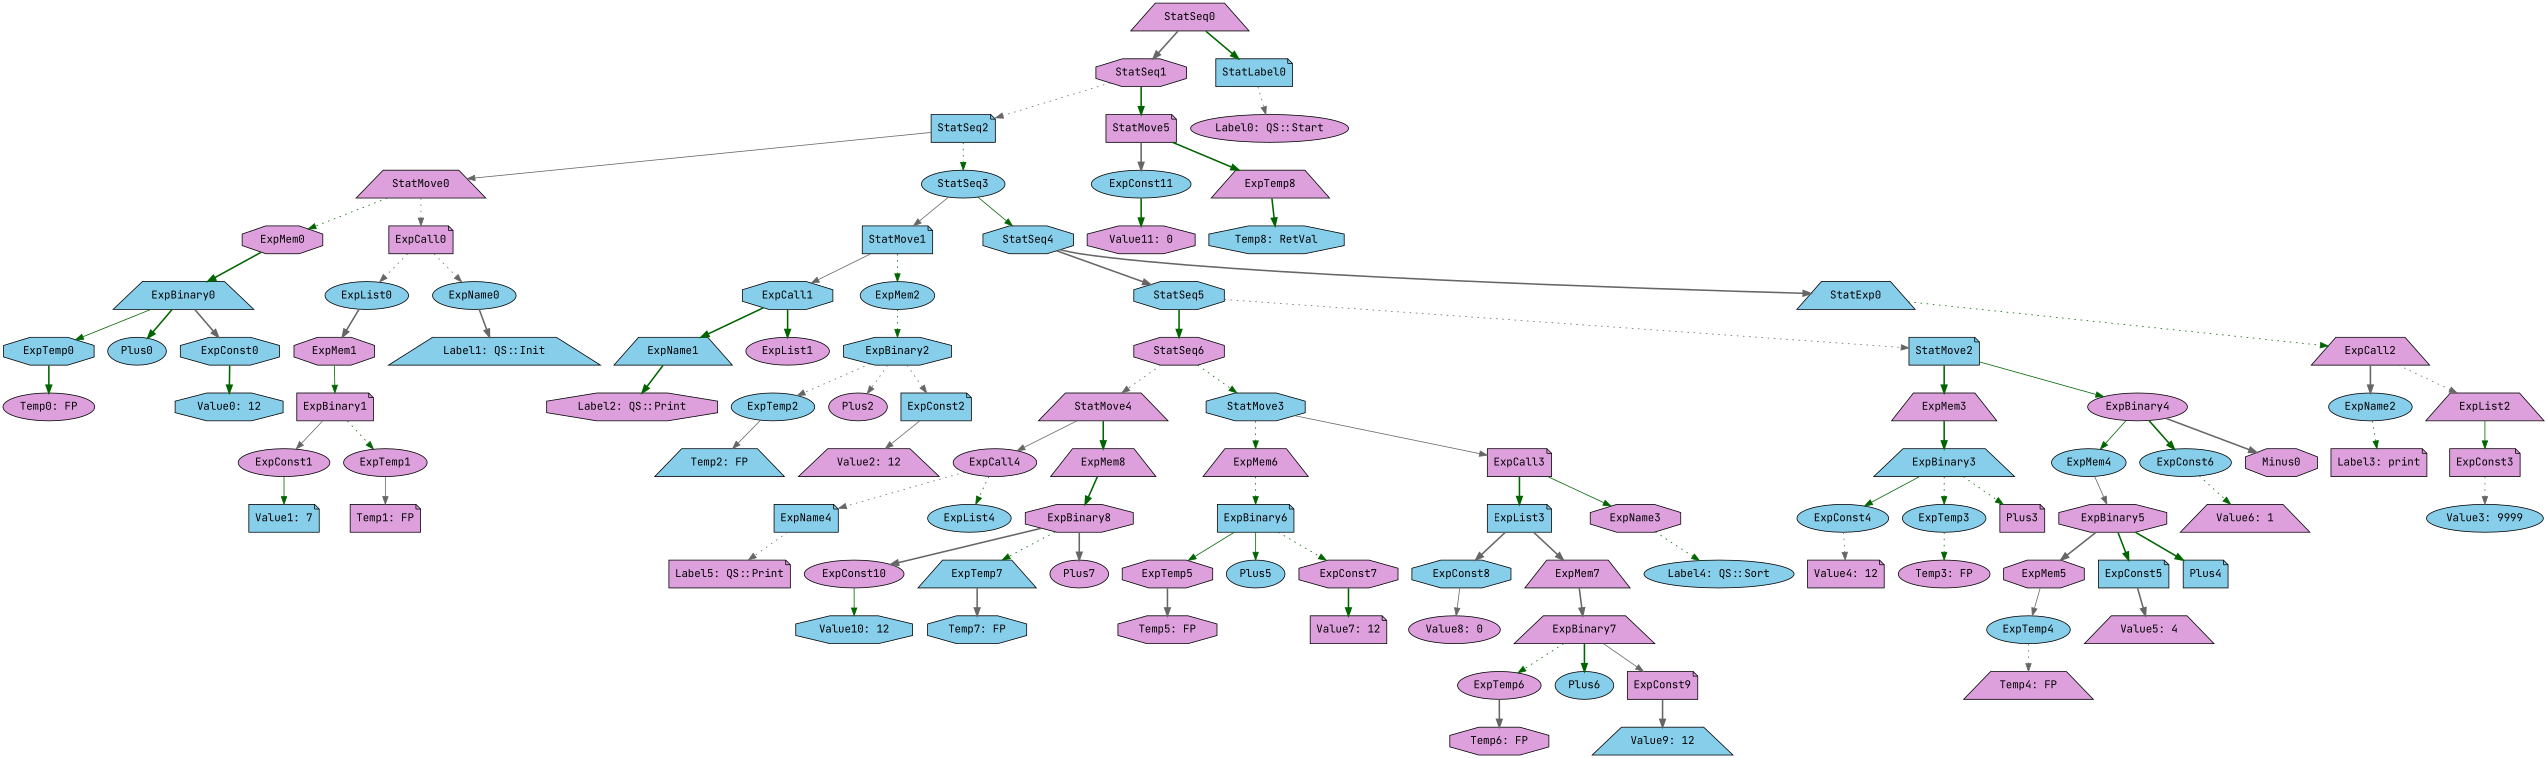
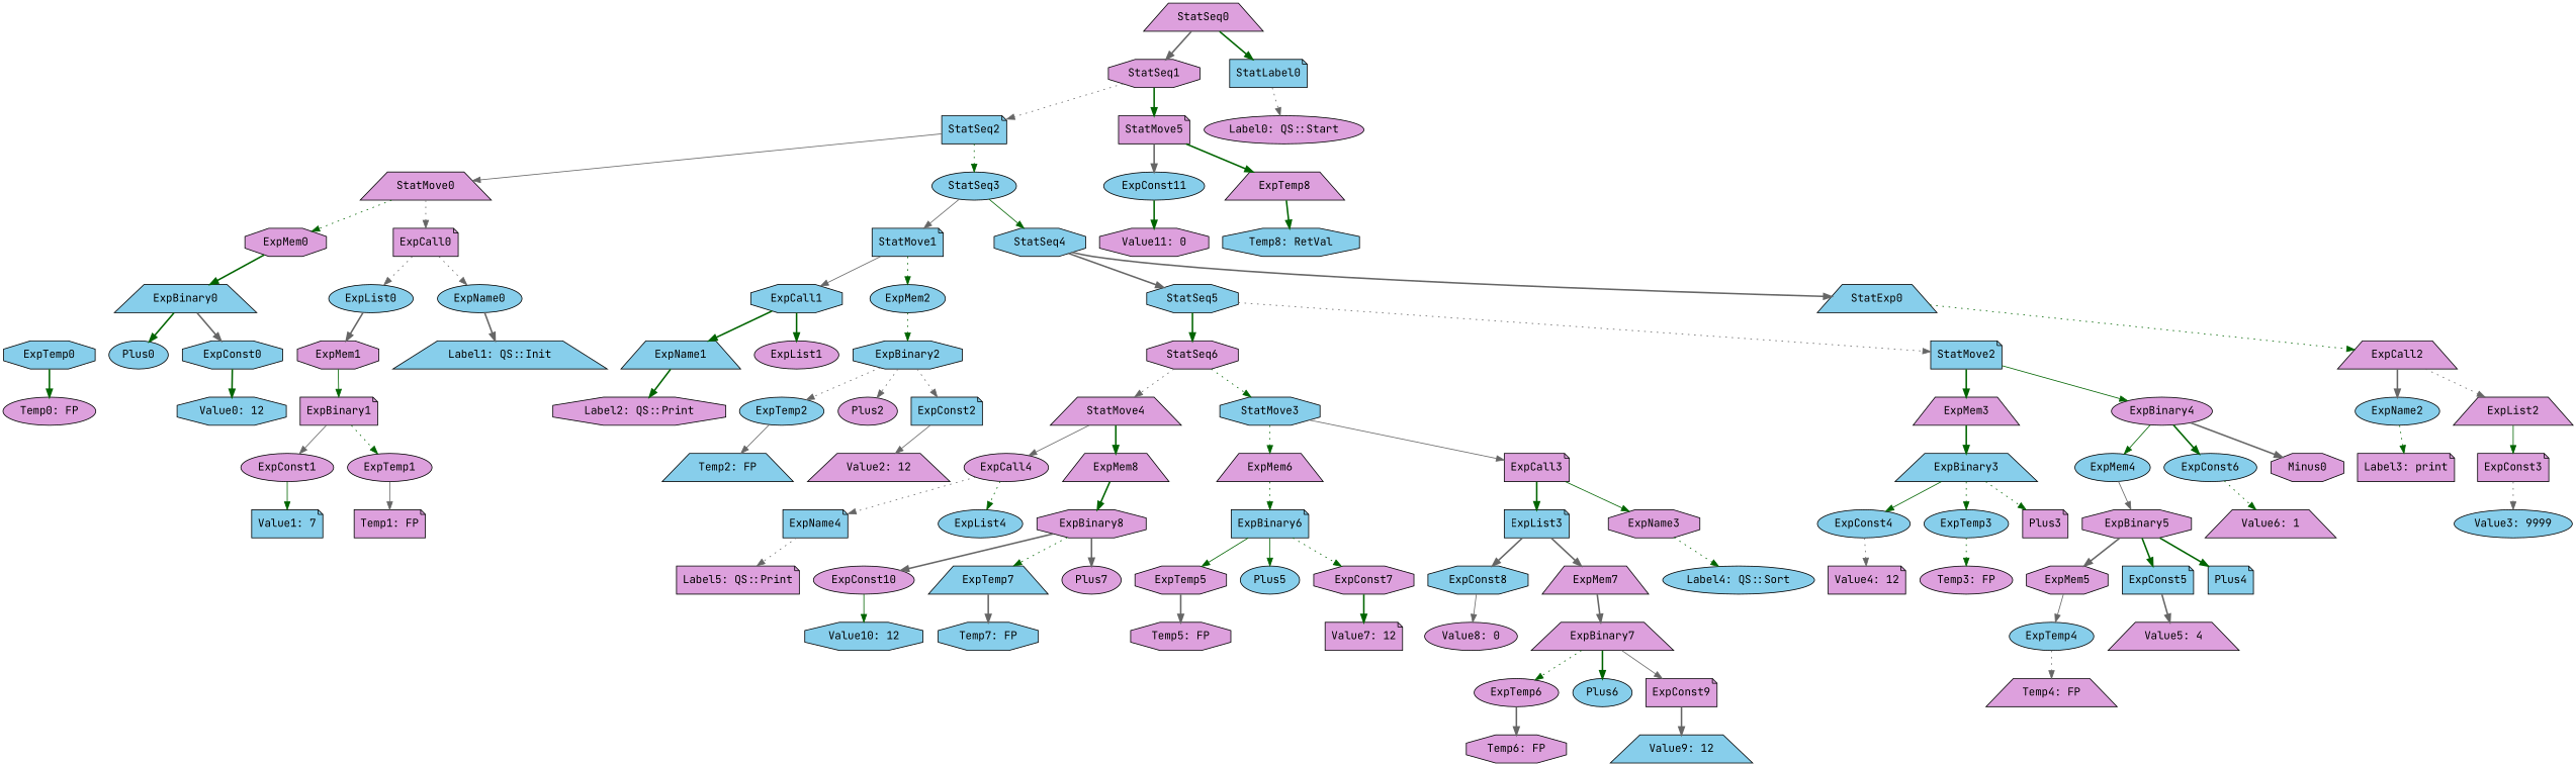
  digraph {
    fontname="JetBrains Mono"
    ordering=out
    node [fillcolor=plum fontname="JetBrains Mono" shape=ellipse style=filled]
    edge [color=darkgreen fontname="JetBrains Mono" style=bold]
    ExpConst11 [fillcolor=skyblue]
    "Value11: 0" [shape=octagon]
    ExpName4 [fillcolor=skyblue shape=note]
    ExpCall4
    ExpList4 [fillcolor=skyblue]
    "Label5: QS::Print" [shape=note]
    StatSeq1 [shape=octagon]
    StatSeq2 [fillcolor=skyblue shape=note]
    StatMove5 [shape=note]
    StatMove0 [shape=trapezium]
    StatSeq3 [fillcolor=skyblue]
    ExpTemp8 [shape=trapezium]
    ExpMem0 [shape=octagon]
    ExpCall0 [shape=note]
    StatMove1 [fillcolor=skyblue shape=note]
    StatSeq4 [fillcolor=skyblue shape=octagon]
    "Temp8: RetVal" [fillcolor=skyblue shape=octagon]
    ExpMem8 [shape=trapezium]
    ExpBinary8 [shape=octagon]
    ExpConst10
    ExpTemp7 [fillcolor=skyblue shape=trapezium]
    Plus7
    "Value10: 12" [fillcolor=skyblue shape=octagon]
    "Temp7: FP" [fillcolor=skyblue shape=octagon]
    StatMove4 [shape=trapezium]
    StatSeq6 [shape=octagon]
    StatMove3 [fillcolor=skyblue shape=octagon]
    ExpMem6 [shape=trapezium]
    ExpCall3 [shape=note]
    ExpBinary6 [fillcolor=skyblue shape=note]
    ExpList3 [fillcolor=skyblue shape=note]
    ExpName3 [shape=octagon]
    ExpBinary7 [shape=trapezium]
    ExpTemp6
    Plus6 [fillcolor=skyblue]
    ExpConst9 [shape=note]
    "Temp6: FP" [shape=octagon]
    "Value9: 12" [fillcolor=skyblue shape=trapezium]
    ExpConst8 [fillcolor=skyblue shape=octagon]
    ExpMem7 [shape=trapezium]
    "Value8: 0"
    "Label4: QS::Sort" [fillcolor=skyblue]
    ExpTemp5 [shape=octagon]
    Plus5 [fillcolor=skyblue]
    ExpConst7 [shape=octagon]
    ExpCall2 [shape=trapezium]
    ExpName2 [fillcolor=skyblue]
    ExpList2 [shape=trapezium]
    "Label3: print" [shape=note]
    ExpConst3 [shape=note]
    "Value3: 9999" [fillcolor=skyblue]
    ExpTemp2 [fillcolor=skyblue]
    "Temp2: FP" [fillcolor=skyblue shape=trapezium]
    ExpBinary0 [fillcolor=skyblue shape=trapezium]
    ExpList0 [fillcolor=skyblue]
    ExpName0 [fillcolor=skyblue]
    ExpCall1 [fillcolor=skyblue shape=octagon]
    ExpMem2 [fillcolor=skyblue]
    StatSeq5 [fillcolor=skyblue shape=octagon]
    StatExp0 [fillcolor=skyblue shape=trapezium]
    ExpName1 [fillcolor=skyblue shape=trapezium]
    ExpList1
    "Label2: QS::Print" [shape=octagon]
    ExpMem1 [shape=octagon]
    ExpBinary1 [shape=note]
    ExpConst1
    ExpTemp1
    ExpBinary2 [fillcolor=skyblue shape=octagon]
    Plus2
    ExpConst2 [fillcolor=skyblue shape=note]
    StatMove2 [fillcolor=skyblue shape=note]
    ExpMem3 [shape=trapezium]
    ExpBinary4
    ExpBinary3 [fillcolor=skyblue shape=trapezium]
    ExpMem4 [fillcolor=skyblue]
    ExpConst6 [fillcolor=skyblue]
    Minus0 [shape=octagon]
    n78 [fillcolor=skyblue label="Value1: 7" shape=note]
    ExpTemp0 [fillcolor=skyblue shape=octagon]
    Plus0 [fillcolor=skyblue]
    ExpConst0 [fillcolor=skyblue shape=octagon]
    "Temp0: FP"
    "Value0: 12" [fillcolor=skyblue shape=octagon]
    ExpBinary5 [shape=octagon]
    ExpMem5 [shape=octagon]
    ExpConst5 [fillcolor=skyblue shape=note]
    Plus4 [fillcolor=skyblue shape=note]
    ExpTemp4 [fillcolor=skyblue]
    "Value5: 4" [shape=trapezium]
    "Label1: QS::Init" [fillcolor=skyblue shape=trapezium]
    "Value2: 12" [shape=trapezium]
    "Temp1: FP" [shape=note]
    "Temp5: FP" [shape=octagon]
    "Value6: 1" [shape=trapezium]
    "Value7: 12" [shape=note]
    "Temp4: FP" [shape=trapezium]
    StatLabel0 [fillcolor=skyblue shape=note]
    "Label0: QS::Start"
    StatSeq0 [shape=trapezium]
    ExpConst4 [fillcolor=skyblue]
    "Value4: 12" [shape=note]
    ExpTemp3 [fillcolor=skyblue]
    "Temp3: FP"
    Plus3 [shape=note]
    ExpConst11 -> "Value11: 0"
    ExpName4 -> "Label5: QS::Print" [color=gray40 style=dotted]
    ExpCall4 -> ExpName4 [color=gray40 style=dotted]
    ExpCall4 -> ExpList4 [style=dotted]
    StatSeq1 -> StatSeq2 [color=gray40 style=dotted]
    StatSeq1 -> StatMove5
    StatSeq2 -> StatMove0 [color=gray40 style=solid]
    StatSeq2 -> StatSeq3 [style=dotted]
    StatMove5 -> ExpConst11 [color=gray40]
    StatMove5 -> ExpTemp8
    StatMove0 -> ExpMem0 [style=dotted]
    StatMove0 -> ExpCall0 [color=gray40 style=dotted]
    StatSeq3 -> StatMove1 [color=gray40 style=solid]
    StatSeq3 -> StatSeq4 [style=solid]
    ExpTemp8 -> "Temp8: RetVal"
    ExpMem0 -> ExpBinary0
    ExpCall0 -> ExpList0 [color=gray40 style=dotted]
    ExpCall0 -> ExpName0 [color=gray40 style=dotted]
    StatMove1 -> ExpCall1 [color=gray40 style=solid]
    StatMove1 -> ExpMem2 [style=dotted]
    StatSeq4 -> StatSeq5 [color=gray40]
    StatSeq4 -> StatExp0 [color=gray40]
    ExpMem8 -> ExpBinary8
    ExpBinary8 -> ExpConst10 [color=gray40]
    ExpBinary8 -> ExpTemp7 [style=dotted]
    ExpBinary8 -> Plus7 [color=gray40]
    ExpConst10 -> "Value10: 12" [style=solid]
    ExpTemp7 -> "Temp7: FP" [color=gray40]
    StatMove4 -> ExpCall4 [color=gray40 style=solid]
    StatMove4 -> ExpMem8
    StatSeq6 -> StatMove4 [color=gray40 style=dotted]
    StatSeq6 -> StatMove3 [style=dotted]
    StatMove3 -> ExpMem6 [style=dotted]
    StatMove3 -> ExpCall3 [color=gray40 style=solid]
    ExpMem6 -> ExpBinary6 [style=dotted]
    ExpCall3 -> ExpList3
    ExpCall3 -> ExpName3 [style=solid]
    ExpBinary6 -> ExpTemp5 [style=solid]
    ExpBinary6 -> Plus5 [style=solid]
    ExpBinary6 -> ExpConst7 [style=dotted]
    ExpList3 -> ExpConst8 [color=gray40]
    ExpList3 -> ExpMem7 [color=gray40]
    ExpName3 -> "Label4: QS::Sort" [style=dotted]
    ExpBinary7 -> ExpTemp6 [style=dotted]
    ExpBinary7 -> Plus6
    ExpBinary7 -> ExpConst9 [color=gray40 style=solid]
    ExpTemp6 -> "Temp6: FP" [color=gray40]
    ExpConst9 -> "Value9: 12" [color=gray40]
    ExpConst8 -> "Value8: 0" [color=gray40 style=solid]
    ExpMem7 -> ExpBinary7 [color=gray40]
    ExpTemp5 -> "Temp5: FP" [color=gray40]
    ExpConst7 -> "Value7: 12"
    ExpCall2 -> ExpName2 [color=gray40]
    ExpCall2 -> ExpList2 [color=gray40 style=dotted]
    ExpName2 -> "Label3: print" [style=dotted]
    ExpList2 -> ExpConst3 [style=solid]
    ExpConst3 -> "Value3: 9999" [color=gray40 style=dotted]
    ExpTemp2 -> "Temp2: FP" [color=gray40 style=solid]
-   ExpBinary0 -> ExpTemp0 [style=solid]
    ExpBinary0 -> Plus0
    ExpBinary0 -> ExpConst0 [color=gray40]
    ExpList0 -> ExpMem1 [color=gray40]
    ExpName0 -> "Label1: QS::Init" [color=gray40]
    ExpCall1 -> ExpName1
    ExpCall1 -> ExpList1
    ExpMem2 -> ExpBinary2 [style=dotted]
    StatSeq5 -> StatSeq6
    StatSeq5 -> StatMove2 [color=gray40 style=dotted]
    StatExp0 -> ExpCall2 [style=dotted]
    ExpName1 -> "Label2: QS::Print"
    ExpMem1 -> ExpBinary1 [style=solid]
    ExpBinary1 -> ExpConst1 [color=gray40 style=solid]
    ExpBinary1 -> ExpTemp1 [style=dotted]
    ExpConst1 -> n78 [style=solid]
    ExpTemp1 -> "Temp1: FP" [color=gray40 style=solid]
    ExpBinary2 -> ExpTemp2 [color=gray40 style=dotted]
    ExpBinary2 -> Plus2 [color=gray40 style=dotted]
    ExpBinary2 -> ExpConst2 [color=gray40 style=dotted]
    ExpConst2 -> "Value2: 12" [color=gray40 style=solid]
    StatMove2 -> ExpMem3
    StatMove2 -> ExpBinary4 [style=solid]
    ExpMem3 -> ExpBinary3
    ExpBinary4 -> ExpMem4 [style=solid]
    ExpBinary4 -> ExpConst6
    ExpBinary4 -> Minus0 [color=gray40]
    ExpBinary3 -> ExpConst4 [style=solid]
    ExpBinary3 -> ExpTemp3 [style=dotted]
    ExpBinary3 -> Plus3 [style=dotted]
    ExpMem4 -> ExpBinary5 [color=gray40 style=solid]
    ExpConst6 -> "Value6: 1" [style=dotted]
    ExpTemp0 -> "Temp0: FP"
    ExpConst0 -> "Value0: 12"
    ExpBinary5 -> ExpMem5 [color=gray40]
    ExpBinary5 -> ExpConst5
    ExpBinary5 -> Plus4
    ExpMem5 -> ExpTemp4 [color=gray40 style=solid]
    ExpConst5 -> "Value5: 4" [color=gray40]
    ExpTemp4 -> "Temp4: FP" [color=gray40 style=dotted]
    StatLabel0 -> "Label0: QS::Start" [color=gray40 style=dotted]
    StatSeq0 -> StatSeq1 [color=gray40]
    StatSeq0 -> StatLabel0
    ExpConst4 -> "Value4: 12" [color=gray40 style=dotted]
    ExpTemp3 -> "Temp3: FP" [style=dotted]
  }
